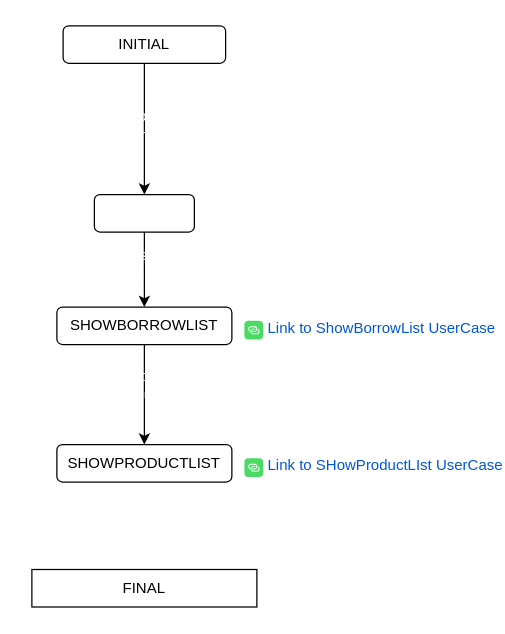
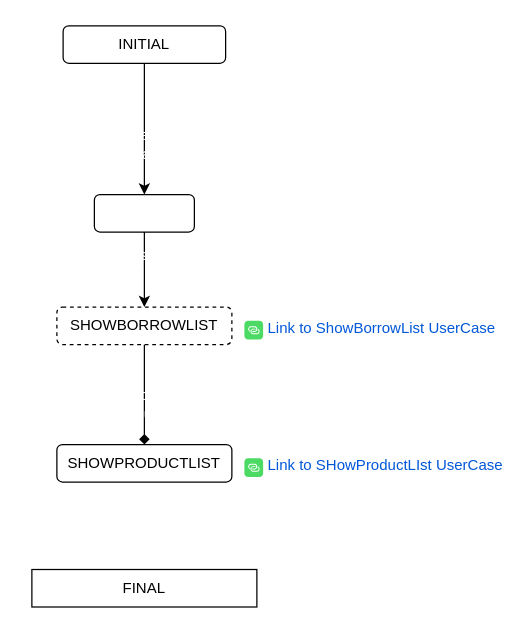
  <mxCell id="0" />
  <mxCell id="1" parent="0" />
  <mxCell id="2" value="" style="edgeStyle=orthogonalEdgeStyle;rounded=0;orthogonalLoop=1;jettySize=auto;html=1;exitX=0.5;exitY=1;exitDx=0;exitDy=0;" parent="1" source="3" target="5" edge="1"><mxGeometry relative="1" as="geometry"><mxPoint x="115" y="87" as="sourcePoint" /></mxGeometry></mxCell>
  <mxCell id="3" value="INITIAL" style="rounded=1;whiteSpace=wrap;html=1;" parent="1" vertex="1"><mxGeometry x="50" y="20" width="130" height="30" as="geometry" /></mxCell>
  <mxCell id="4" value="" style="edgeStyle=orthogonalEdgeStyle;rounded=0;orthogonalLoop=1;jettySize=auto;html=1;fontColor=#3399FF;" parent="1" source="5" target="11" edge="1"><mxGeometry relative="1" as="geometry" /></mxCell>
  <mxCell id="5" value="" style="rounded=1;whiteSpace=wrap;html=1;" parent="1" vertex="1"><mxGeometry x="75" y="155" width="80" height="30" as="geometry" /></mxCell>
  <mxCell id="6" value="FINAL" style="whiteSpace=wrap;html=1;rounded=0;" parent="1" vertex="1"><mxGeometry x="25" y="455" width="180" height="30" as="geometry" /></mxCell>
  <mxCell id="7" value="" style="group" parent="1" vertex="1" connectable="0"><mxGeometry x="195" y="245" width="142" height="33" as="geometry" /></mxCell>
  <mxCell id="8" value="Link to ShowBorrowList UserCase" style="fillColor=none;strokeColor=none;html=1;fontColor=#0057D8;align=left;fontSize=12" parent="7" vertex="1"><mxGeometry x="17" width="125" height="33" as="geometry" /></mxCell>
  <mxCell id="9" value="" style="html=1;strokeWidth=1;shadow=0;dashed=0;shape=mxgraph.ios7.misc.link;fillColor=#4CDA64;strokeColor=none;buttonText=;strokeColor2=#222222;fontColor=#222222;fontSize=8;verticalLabelPosition=bottom;verticalAlign=top;align=center;" parent="7" vertex="1"><mxGeometry y="11" width="15" height="15" as="geometry" /></mxCell>
- <mxCell id="10" style="edgeStyle=orthogonalEdgeStyle;rounded=0;orthogonalLoop=1;jettySize=auto;html=1;entryX=0.5;entryY=0;entryDx=0;entryDy=0;" parent="1" source="11" target="13" edge="1"><mxGeometry relative="1" as="geometry"><mxPoint x="115" y="345" as="targetPoint" /></mxGeometry></mxCell>
- <mxCell id="11" value="SHOWBORROWLIST" style="rounded=1;whiteSpace=wrap;html=1;" parent="1" vertex="1"><mxGeometry x="45" y="245" width="140" height="30" as="geometry" /></mxCell>
- <mxCell id="12" value="the system loads the user information" style="text;html=1;strokeColor=none;fillColor=none;align=center;verticalAlign=middle;whiteSpace=wrap;rounded=0;fontColor=#FFFFFF;" parent="1" vertex="1"><mxGeometry x="20" y="90" width="190" height="20" as="geometry" /></mxCell>
+ <mxCell id="10" style="edgeStyle=orthogonalEdgeStyle;rounded=0;orthogonalLoop=1;jettySize=auto;html=1;entryX=0.5;entryY=0;entryDx=0;entryDy=0;endArrow=diamond;" parent="1" source="11" target="13" edge="1"><mxGeometry relative="1" as="geometry"><mxPoint x="115" y="345" as="targetPoint" /></mxGeometry></mxCell>
+ <mxCell id="11" value="SHOWBORROWLIST" style="rounded=1;whiteSpace=wrap;html=1;dashed=1;" parent="1" vertex="1"><mxGeometry x="45" y="245" width="140" height="30" as="geometry" /></mxCell>
+ <mxCell id="12" value="the system loads the user information" style="text;html=1;strokeColor=none;fillColor=none;align=center;verticalAlign=middle;whiteSpace=wrap;rounded=0;fontColor=#FFFFFF;" parent="1" vertex="1"><mxGeometry x="15" y="105" width="190" height="20" as="geometry" /></mxCell>
  <mxCell id="13" value="SHOWPRODUCTLIST" style="rounded=1;whiteSpace=wrap;html=1;" parent="1" vertex="1"><mxGeometry x="45" y="355" width="140" height="30" as="geometry" /></mxCell>
  <mxCell id="14" value="" style="group" parent="1" vertex="1" connectable="0"><mxGeometry x="195" y="355" width="142" height="33" as="geometry" /></mxCell>
  <mxCell id="15" value="Link to SHowProductLIst UserCase" style="fillColor=none;strokeColor=none;html=1;fontColor=#0057D8;align=left;fontSize=12" parent="14" vertex="1"><mxGeometry x="17" width="125" height="33" as="geometry" /></mxCell>
  <mxCell id="16" value="" style="html=1;strokeWidth=1;shadow=0;dashed=0;shape=mxgraph.ios7.misc.link;fillColor=#4CDA64;strokeColor=none;buttonText=;strokeColor2=#222222;fontColor=#222222;fontSize=8;verticalLabelPosition=bottom;verticalAlign=top;align=center;" parent="14" vertex="1"><mxGeometry y="11" width="15" height="15" as="geometry" /></mxCell>
  <mxCell id="17" value="the system shows all the information in the screen" style="text;html=1;strokeColor=none;fillColor=none;align=center;verticalAlign=middle;whiteSpace=wrap;rounded=0;fontColor=#FFFFFF;" parent="1" vertex="1"><mxGeometry x="34" y="408" width="190" height="20" as="geometry" /></mxCell>
  <mxCell id="18" value="the system loads the user's borrow list" style="text;html=1;strokeColor=none;fillColor=none;align=center;verticalAlign=middle;whiteSpace=wrap;rounded=0;fontColor=#FFFFFF;" vertex="1" parent="1"><mxGeometry x="25" y="201" width="190" height="20" as="geometry" /></mxCell>
- <mxCell id="19" value="the system loads the user's product list" style="text;html=1;strokeColor=none;fillColor=none;align=center;verticalAlign=middle;whiteSpace=wrap;rounded=0;fontColor=#FFFFFF;" vertex="1" parent="1"><mxGeometry x="25" y="298" width="190" height="20" as="geometry" /></mxCell>
+ <mxCell id="19" value="the system loads the user's product list" style="text;html=1;strokeColor=none;fillColor=none;align=center;verticalAlign=middle;whiteSpace=wrap;rounded=0;fontColor=#FFFFFF;" vertex="1" parent="1"><mxGeometry x="25" y="313" width="190" height="20" as="geometry" /></mxCell>
